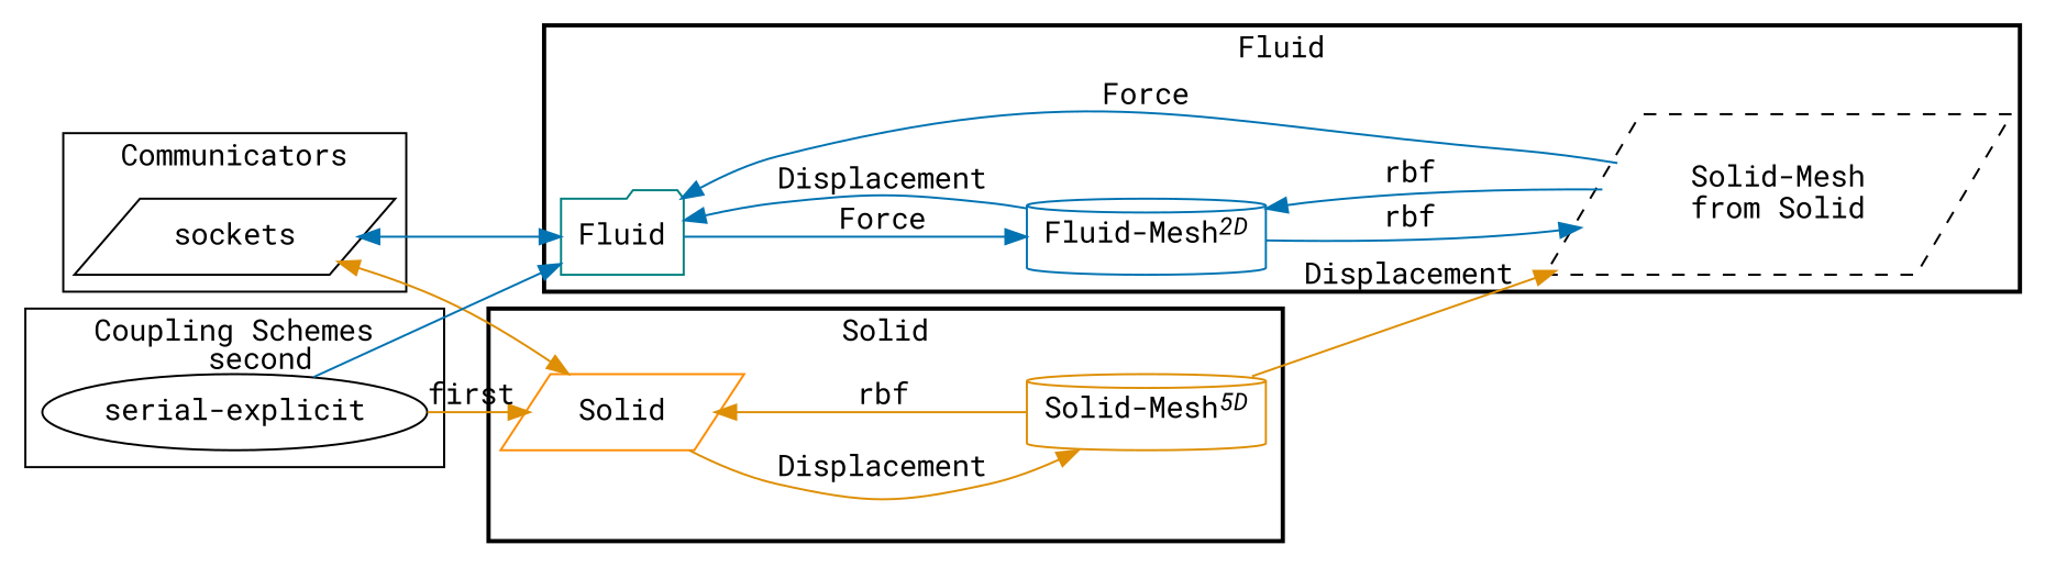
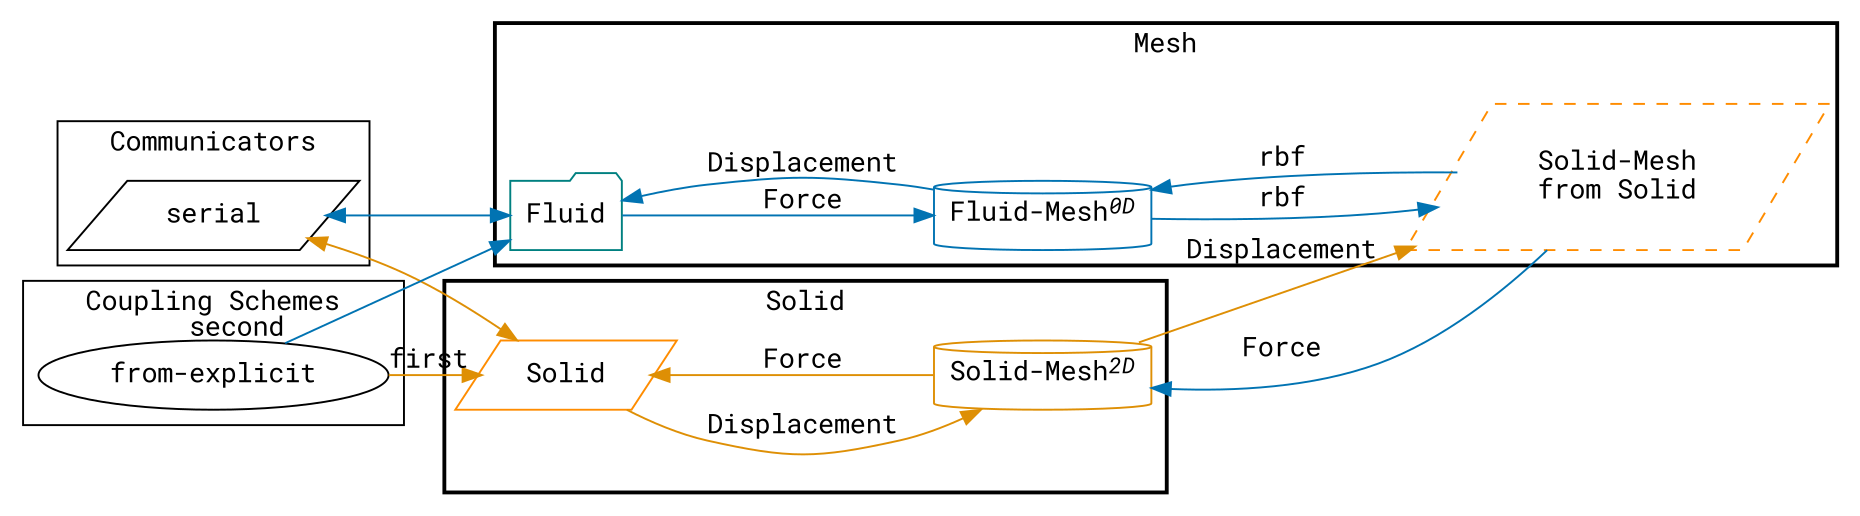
  digraph {
    compound=True
    fontname="Roboto Mono"
    rankdir=LR
    splines=true
    node [color=black fontname="Roboto Mono" shape=parallelogram]
    edge [color="#0173B2" fontname="Roboto Mono"]
-   n1 [label=sockets]
-   n2 [label="serial-explicit" shape=ellipse]
+   n1 [label=serial]
+   n2 [label="from-explicit" shape=ellipse]
    Fluid [color=teal shape=folder]
-   n4 [color="#0173B2" label=<Fluid-Mesh<SUP><I>2D</I></SUP>> shape=cylinder]
-   n5 [label="Solid-Mesh\nfrom Solid" style=dashed]
+   n4 [color="#0173B2" label=<Fluid-Mesh<SUP><I>0D</I></SUP>> shape=cylinder]
+   n5 [color=darkorange label="Solid-Mesh\nfrom Solid" style=dashed]
    Solid [color=darkorange]
-   n7 [color="#DE8F05" label=<Solid-Mesh<SUP><I>5D</I></SUP>> shape=cylinder]
+   n7 [color="#DE8F05" label=<Solid-Mesh<SUP><I>2D</I></SUP>> shape=cylinder]
    subgraph cluster_1 {
      label=Communicators
      n1
    }
    subgraph cluster_2 {
      label="Coupling Schemes"
      n2
    }
    subgraph cluster_3 {
-     label=Fluid
+     label=Mesh
      style=bold
      Fluid
      n4
      n5
    }
    subgraph cluster_4 {
      label=Solid
      style=bold
      Solid
      n7
    }
    n1 -> Fluid [dir=both]
    n1 -> Solid [color="#DE8F05" dir=both]
    n2 -> Fluid [taillabel=second]
    n2 -> Solid [color="#DE8F05" taillabel=first]
    Fluid -> n4 [label=Force]
    n4 -> Fluid [label=Displacement]
    n4 -> n5 [label=rbf]
    n5 -> n4 [label=rbf]
-   n5 -> Fluid [label=Force]
+   n5 -> n7 [label=Force]
    Solid -> n7 [color="#DE8F05" label=Displacement]
    n7 -> n5 [color="#DE8F05" label=Displacement]
-   n7 -> Solid [color="#DE8F05" label=rbf]
+   n7 -> Solid [color="#DE8F05" label=Force]
  }
